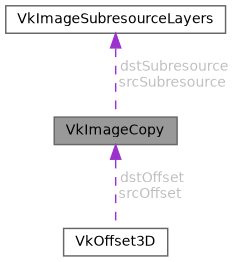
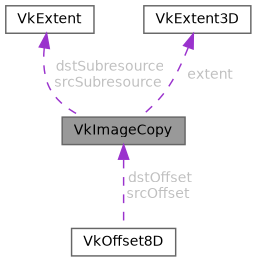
  digraph {
    node [color=gray40 fillcolor=white fontname=Helvetica fontsize=10 shape=box style=filled]
    edge [color=darkorchid3 dir=back fontcolor=grey fontname=Helvetica fontsize=10 labelfontname=Helvetica labelfontsize=10 style=dashed]
    n1 [fillcolor=grey60 fontcolor=black height=0.2 label=VkImageCopy width=0.4]
-   n2 [height=0.2 label=VkOffset3D width=0.4]
-   n3 [height=0.2 label=VkImageSubresourceLayers width=0.4]
+   n2 [height=0.2 label=VkOffset8D width=0.4]
+   n3 [height=0.2 label=VkExtent width=0.4]
+   n4 [height=0.2 label=VkExtent3D width=0.4]
    n1 -> n2 [label=" dstOffset\nsrcOffset"]
    n3 -> n1 [label=" dstSubresource\nsrcSubresource"]
+   n4 -> n1 [label=" extent"]
  }
